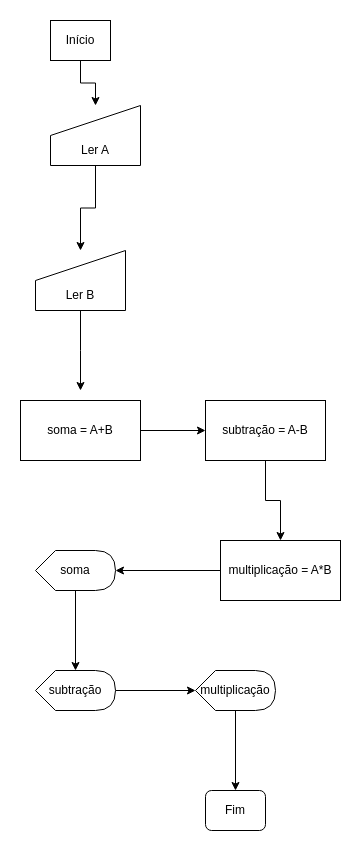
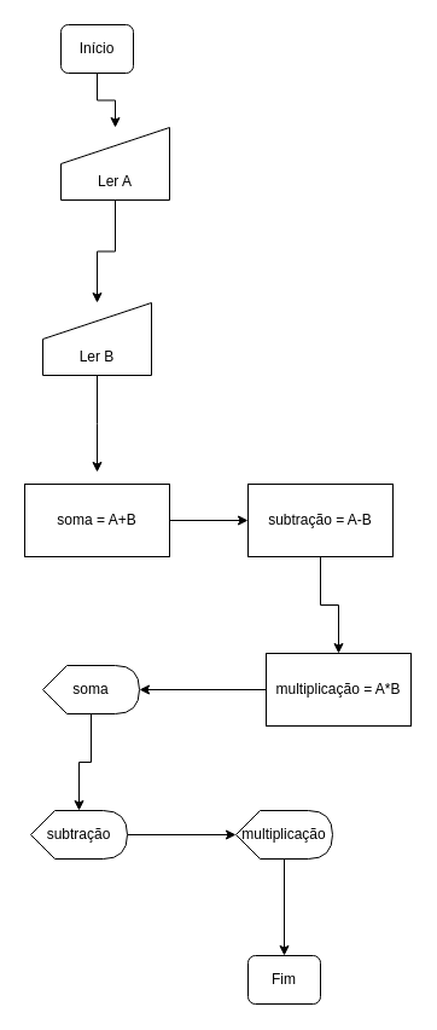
  <mxCell id="0" />
  <mxCell id="1" parent="0" />
  <mxCell id="2" value="" style="edgeStyle=orthogonalEdgeStyle;rounded=0;orthogonalLoop=1;jettySize=auto;html=1;" edge="1" parent="1" source="3" target="6"><mxGeometry relative="1" as="geometry" /></mxCell>
- <mxCell id="3" value="Início" style="whiteSpace=wrap;html=1;fontSize=12;glass=0;strokeWidth=1;shadow=0;rounded=0;" vertex="1" parent="1"><mxGeometry x="50" y="20" width="60" height="40" as="geometry" /></mxCell>
+ <mxCell id="3" value="Início" style="rounded=1;whiteSpace=wrap;html=1;fontSize=12;glass=0;strokeWidth=1;shadow=0;" vertex="1" parent="1"><mxGeometry x="50" y="20" width="60" height="40" as="geometry" /></mxCell>
  <mxCell id="4" value="Fim" style="rounded=1;whiteSpace=wrap;html=1;fontSize=12;glass=0;strokeWidth=1;shadow=0;" vertex="1" parent="1"><mxGeometry x="205" y="790" width="60" height="40" as="geometry" /></mxCell>
  <mxCell id="5" value="" style="edgeStyle=orthogonalEdgeStyle;rounded=0;orthogonalLoop=1;jettySize=auto;html=1;" edge="1" parent="1" source="6" target="8"><mxGeometry relative="1" as="geometry" /></mxCell>
  <mxCell id="6" value="&lt;div&gt;&lt;br&gt;&lt;/div&gt;&lt;div&gt;&lt;br&gt;&lt;/div&gt;Ler A" style="shape=manualInput;whiteSpace=wrap;html=1;" vertex="1" parent="1"><mxGeometry x="50" y="105" width="90" height="60" as="geometry" /></mxCell>
  <mxCell id="7" value="" style="edgeStyle=orthogonalEdgeStyle;rounded=0;orthogonalLoop=1;jettySize=auto;html=1;" edge="1" parent="1" source="8"><mxGeometry relative="1" as="geometry"><mxPoint x="80" y="390" as="targetPoint" /></mxGeometry></mxCell>
  <mxCell id="8" value="&lt;div&gt;&lt;br&gt;&lt;/div&gt;&lt;div&gt;&lt;br&gt;&lt;/div&gt;Ler B" style="shape=manualInput;whiteSpace=wrap;html=1;" vertex="1" parent="1"><mxGeometry x="35" y="250" width="90" height="60" as="geometry" /></mxCell>
  <mxCell id="9" value="" style="edgeStyle=orthogonalEdgeStyle;rounded=0;orthogonalLoop=1;jettySize=auto;html=1;" edge="1" parent="1" source="10" target="12"><mxGeometry relative="1" as="geometry" /></mxCell>
  <mxCell id="10" value="soma = A+B" style="rounded=0;whiteSpace=wrap;html=1;" vertex="1" parent="1"><mxGeometry x="20" y="400" width="120" height="60" as="geometry" /></mxCell>
  <mxCell id="11" value="" style="edgeStyle=orthogonalEdgeStyle;rounded=0;orthogonalLoop=1;jettySize=auto;html=1;" edge="1" parent="1" source="12" target="14"><mxGeometry relative="1" as="geometry" /></mxCell>
  <mxCell id="12" value="subtração = A-B" style="rounded=0;whiteSpace=wrap;html=1;" vertex="1" parent="1"><mxGeometry x="205" y="400" width="120" height="60" as="geometry" /></mxCell>
  <mxCell id="13" value="" style="edgeStyle=orthogonalEdgeStyle;rounded=0;orthogonalLoop=1;jettySize=auto;html=1;" edge="1" parent="1" source="14" target="16"><mxGeometry relative="1" as="geometry" /></mxCell>
  <mxCell id="14" value="multiplicação = A*B" style="rounded=0;whiteSpace=wrap;html=1;" vertex="1" parent="1"><mxGeometry x="220" y="540" width="120" height="60" as="geometry" /></mxCell>
  <mxCell id="15" value="" style="edgeStyle=orthogonalEdgeStyle;rounded=0;orthogonalLoop=1;jettySize=auto;html=1;" edge="1" parent="1" source="16" target="18"><mxGeometry relative="1" as="geometry" /></mxCell>
  <mxCell id="16" value="soma" style="shape=display;whiteSpace=wrap;html=1;" vertex="1" parent="1"><mxGeometry x="35" y="550" width="80" height="40" as="geometry" /></mxCell>
  <mxCell id="17" value="" style="edgeStyle=orthogonalEdgeStyle;rounded=0;orthogonalLoop=1;jettySize=auto;html=1;" edge="1" parent="1" source="18" target="20"><mxGeometry relative="1" as="geometry" /></mxCell>
- <mxCell id="18" value="subtração" style="shape=display;whiteSpace=wrap;html=1;" vertex="1" parent="1"><mxGeometry x="35" y="670" width="80" height="40" as="geometry" /></mxCell>
+ <mxCell id="18" value="subtração" style="shape=display;whiteSpace=wrap;html=1;" vertex="1" parent="1"><mxGeometry x="25" y="670" width="80" height="40" as="geometry" /></mxCell>
  <mxCell id="19" value="" style="edgeStyle=orthogonalEdgeStyle;rounded=0;orthogonalLoop=1;jettySize=auto;html=1;" edge="1" parent="1" source="20" target="4"><mxGeometry relative="1" as="geometry" /></mxCell>
  <mxCell id="20" value="multiplicação" style="shape=display;whiteSpace=wrap;html=1;" vertex="1" parent="1"><mxGeometry x="195" y="670" width="80" height="40" as="geometry" /></mxCell>
